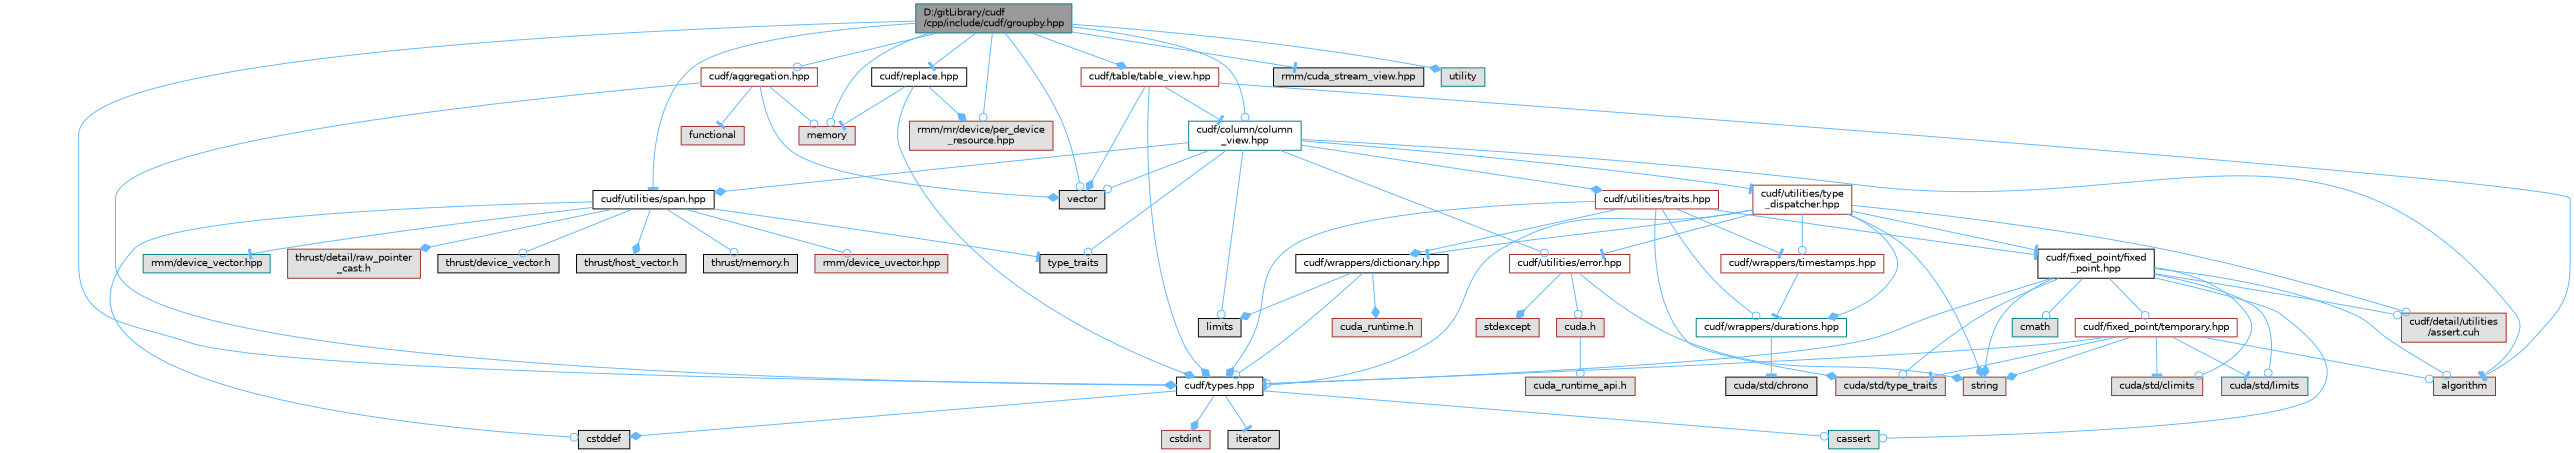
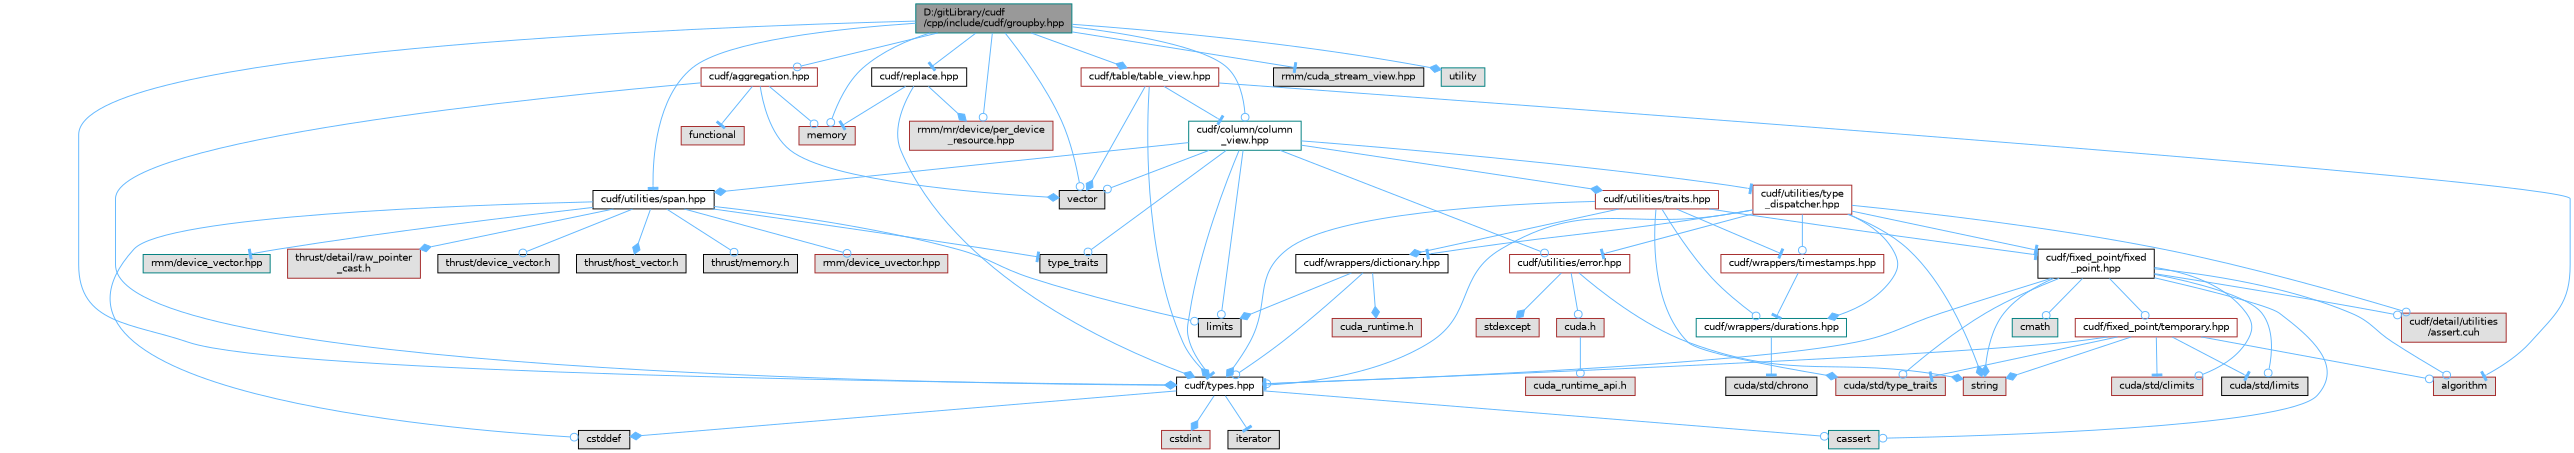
  digraph {
    node [color=brown fillcolor="#E0E0E0" fontname=Helvetica fontsize=10 shape=box style=filled]
    edge [arrowhead=odot color=steelblue1 fontname=Helvetica fontsize=10 labelfontname=Helvetica labelfontsize=10 style=solid]
    n1 [color=teal fillcolor=grey60 fontcolor=black height=0.2 label="D:/gitLibrary/cudf\l/cpp/include/cudf/groupby.hpp" width=0.4]
    n2 [fillcolor=white height=0.2 label="cudf/aggregation.hpp" width=0.4]
    n3 [color=black fillcolor=white height=0.2 label="cudf/types.hpp" width=0.4]
    n4 [height=0.2 label=memory width=0.4]
    n5 [color=black height=0.2 label=vector width=0.4]
    n6 [color=teal fillcolor=white height=0.2 label="cudf/column/column\l_view.hpp" width=0.4]
    n7 [color=black fillcolor=white height=0.2 label="cudf/utilities/span.hpp" width=0.4]
    n8 [color=black fillcolor=white height=0.2 label="cudf/replace.hpp" width=0.4]
    n9 [height=0.2 label="rmm/mr/device/per_device\l_resource.hpp" width=0.4]
    n10 [fillcolor=white height=0.2 label="cudf/table/table_view.hpp" width=0.4]
    n11 [color=black height=0.2 label="rmm/cuda_stream_view.hpp" width=0.4]
    n12 [color=teal height=0.2 label=utility width=0.4]
    n13 [height=0.2 label=functional width=0.4]
    n14 [color=teal height=0.2 label=cassert width=0.4]
    n15 [color=black height=0.2 label=cstddef width=0.4]
    n16 [height=0.2 label=cstdint width=0.4]
    n17 [color=black height=0.2 label=iterator width=0.4]
    n18 [fillcolor=white height=0.2 label="cudf/utilities/error.hpp" width=0.4]
    n19 [color=black height=0.2 label=limits width=0.4]
    n20 [color=black height=0.2 label=type_traits width=0.4]
    n21 [fillcolor=white height=0.2 label="cudf/utilities/traits.hpp" width=0.4]
    n22 [fillcolor=white height=0.2 label="cudf/utilities/type\l_dispatcher.hpp" width=0.4]
    n23 [height=0.2 label="rmm/device_uvector.hpp" width=0.4]
    n24 [color=teal height=0.2 label="rmm/device_vector.hpp" width=0.4]
    n25 [height=0.2 label="thrust/detail/raw_pointer\l_cast.h" width=0.4]
    n26 [color=black height=0.2 label="thrust/device_vector.h" width=0.4]
    n27 [color=black height=0.2 label="thrust/host_vector.h" width=0.4]
    n28 [color=black height=0.2 label="thrust/memory.h" width=0.4]
    n29 [height=0.2 label=algorithm width=0.4]
    n30 [height=0.2 label="cuda.h" width=0.4]
    n31 [height=0.2 label=stdexcept width=0.4]
    n32 [height=0.2 label=string width=0.4]
    n33 [color=black fillcolor=white height=0.2 label="cudf/fixed_point/fixed\l_point.hpp" width=0.4]
    n34 [height=0.2 label="cuda/std/type_traits" width=0.4]
    n35 [color=black fillcolor=white height=0.2 label="cudf/wrappers/dictionary.hpp" width=0.4]
    n36 [color=teal fillcolor=white height=0.2 label="cudf/wrappers/durations.hpp" width=0.4]
    n37 [fillcolor=white height=0.2 label="cudf/wrappers/timestamps.hpp" width=0.4]
    n38 [height=0.2 label="cudf/detail/utilities\l/assert.cuh" width=0.4]
    n39 [height=0.2 label="cuda_runtime_api.h" width=0.4]
    n40 [fillcolor=white height=0.2 label="cudf/fixed_point/temporary.hpp" width=0.4]
    n41 [height=0.2 label="cuda/std/climits" width=0.4]
-   n42 [color=teal height=0.2 label="cuda/std/limits" width=0.4]
+   n42 [color=black height=0.2 label="cuda/std/limits" width=0.4]
    n43 [color=teal height=0.2 label=cmath width=0.4]
    n44 [height=0.2 label="cuda_runtime.h" width=0.4]
    n45 [color=black height=0.2 label="cuda/std/chrono" width=0.4]
    n1 -> n2
    n1 -> n3 [arrowhead=diamond]
    n1 -> n4
    n1 -> n5
    n1 -> n6
    n1 -> n7 [arrowhead=tee]
    n1 -> n8 [arrowhead=tee]
    n1 -> n9
    n1 -> n10 [arrowhead=diamond]
    n1 -> n11 [arrowhead=tee]
    n1 -> n12 [arrowhead=diamond]
    n2 -> n3 [arrowhead=diamond]
    n2 -> n4
    n2 -> n5 [arrowhead=diamond]
    n2 -> n13 [arrowhead=tee]
    n3 -> n14
    n3 -> n15 [arrowhead=diamond]
    n3 -> n16 [arrowhead=diamond]
    n3 -> n17 [arrowhead=tee]
-   n6 -> n29 [arrowhead=tee]
+   n6 -> n3 [arrowhead=tee]
    n6 -> n5
    n6 -> n7 [arrowhead=diamond]
    n6 -> n18
    n6 -> n19
    n6 -> n20
    n6 -> n21 [arrowhead=diamond]
    n6 -> n22 [arrowhead=tee]
    n7 -> n15
+   n7 -> n19
    n7 -> n20 [arrowhead=tee]
    n7 -> n23
    n7 -> n24 [arrowhead=tee]
    n7 -> n25 [arrowhead=diamond]
    n7 -> n26
    n7 -> n27 [arrowhead=diamond]
    n7 -> n28
    n8 -> n3 [arrowhead=diamond]
    n8 -> n4 [arrowhead=tee]
    n8 -> n9 [arrowhead=diamond]
    n10 -> n3 [arrowhead=diamond]
    n10 -> n5 [arrowhead=diamond]
    n10 -> n6 [arrowhead=tee]
    n10 -> n29 [arrowhead=tee]
    n18 -> n30
    n18 -> n31 [arrowhead=diamond]
    n18 -> n32 [arrowhead=diamond]
    n21 -> n3 [arrowhead=diamond]
    n21 -> n33 [arrowhead=tee]
    n21 -> n34 [arrowhead=diamond]
    n21 -> n35 [arrowhead=diamond]
    n21 -> n36
    n21 -> n37 [arrowhead=tee]
    n22 -> n3 [arrowhead=tee]
    n22 -> n18 [arrowhead=tee]
    n22 -> n32 [arrowhead=diamond]
    n22 -> n33 [arrowhead=tee]
    n22 -> n35 [arrowhead=tee]
    n22 -> n36 [arrowhead=diamond]
    n22 -> n37
    n22 -> n38
    n30 -> n39
    n33 -> n3
    n33 -> n14
    n33 -> n29
    n33 -> n32 [arrowhead=diamond]
    n33 -> n34
    n33 -> n38
    n33 -> n40
    n33 -> n41
    n33 -> n42
    n33 -> n43
    n35 -> n3
    n35 -> n19 [arrowhead=diamond]
    n35 -> n44 [arrowhead=diamond]
    n36 -> n45 [arrowhead=tee]
    n37 -> n36 [arrowhead=tee]
    n40 -> n3 [arrowhead=tee]
    n40 -> n29
    n40 -> n32 [arrowhead=diamond]
    n40 -> n34 [arrowhead=tee]
    n40 -> n41 [arrowhead=tee]
    n40 -> n42 [arrowhead=tee]
  }
